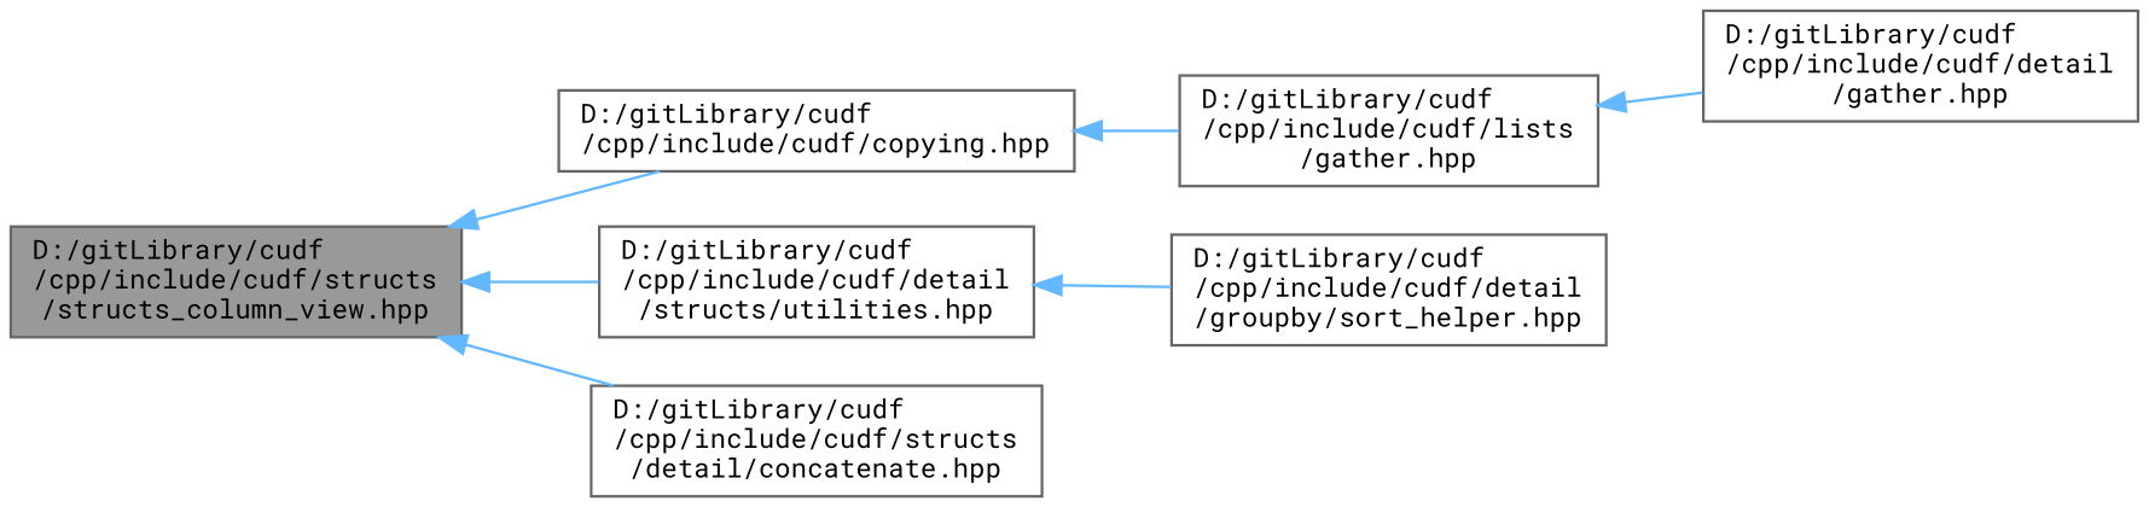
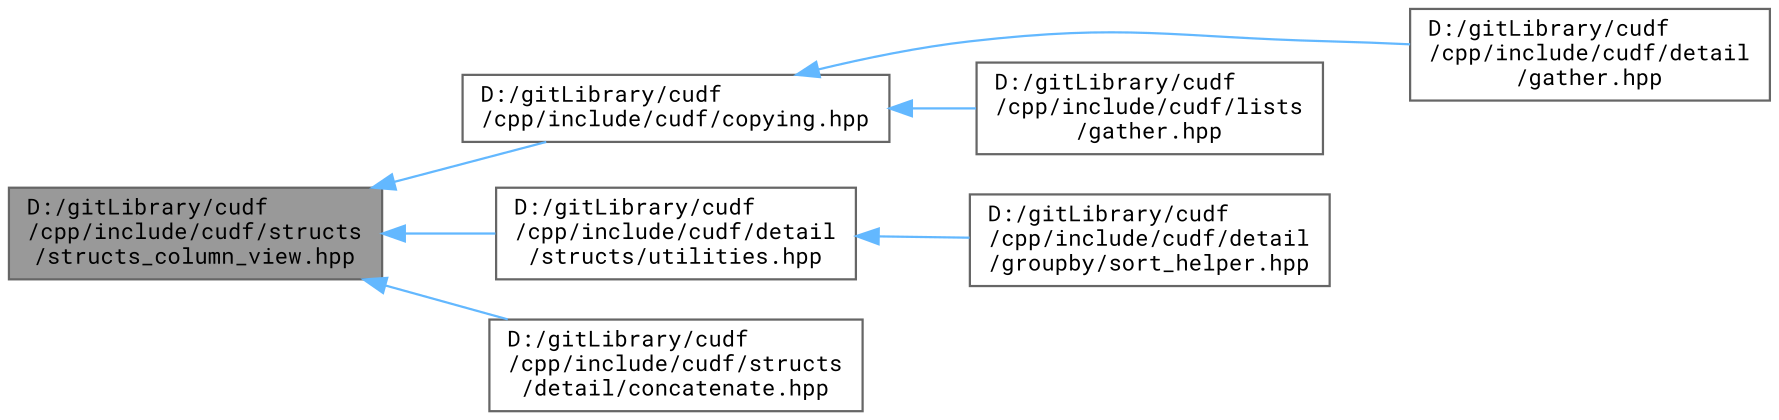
  digraph {
    fontname="Roboto Mono"
    rankdir=LR
    node [color=grey40 fillcolor=white fontname="Roboto Mono" fontsize=10 shape=box style=filled]
    edge [color=steelblue1 dir=back fontname="Roboto Mono" fontsize=10 labelfontname=Helvetica labelfontsize=10 style=solid]
    n1 [color=gray40 fillcolor=grey60 fontcolor=black height=0.2 label="D:/gitLibrary/cudf\l/cpp/include/cudf/structs\l/structs_column_view.hpp" width=0.4]
    n2 [height=0.2 label="D:/gitLibrary/cudf\l/cpp/include/cudf/copying.hpp" width=0.4]
    n3 [height=0.2 label="D:/gitLibrary/cudf\l/cpp/include/cudf/detail\l/structs/utilities.hpp" width=0.4]
    n4 [height=0.2 label="D:/gitLibrary/cudf\l/cpp/include/cudf/structs\l/detail/concatenate.hpp" width=0.4]
    n5 [height=0.2 label="D:/gitLibrary/cudf\l/cpp/include/cudf/detail\l/gather.hpp" width=0.4]
    n6 [height=0.2 label="D:/gitLibrary/cudf\l/cpp/include/cudf/lists\l/gather.hpp" width=0.4]
    n7 [height=0.2 label="D:/gitLibrary/cudf\l/cpp/include/cudf/detail\l/groupby/sort_helper.hpp" width=0.4]
    n1 -> n2
    n1 -> n3
    n1 -> n4
-   n6 -> n5
+   n2 -> n5
    n2 -> n6
    n3 -> n7
  }
